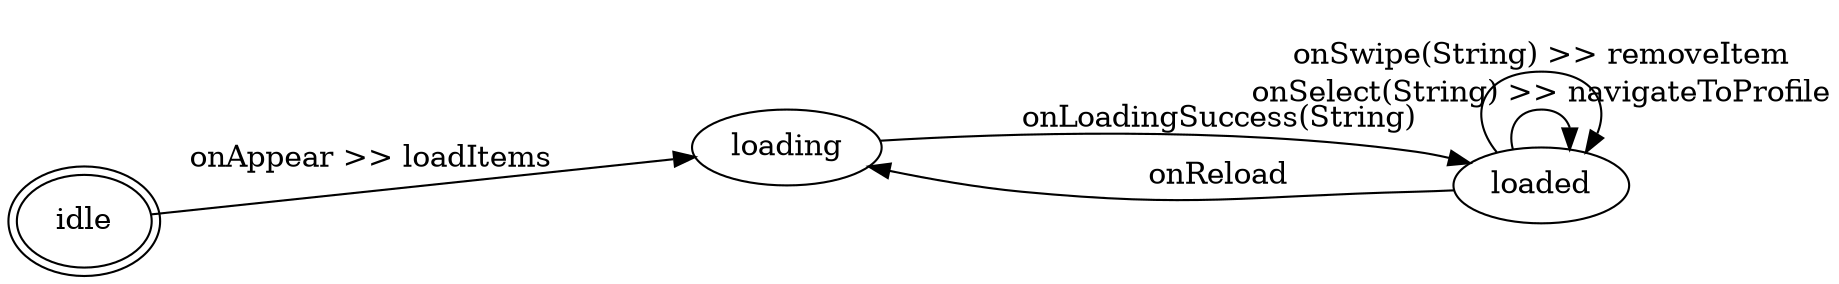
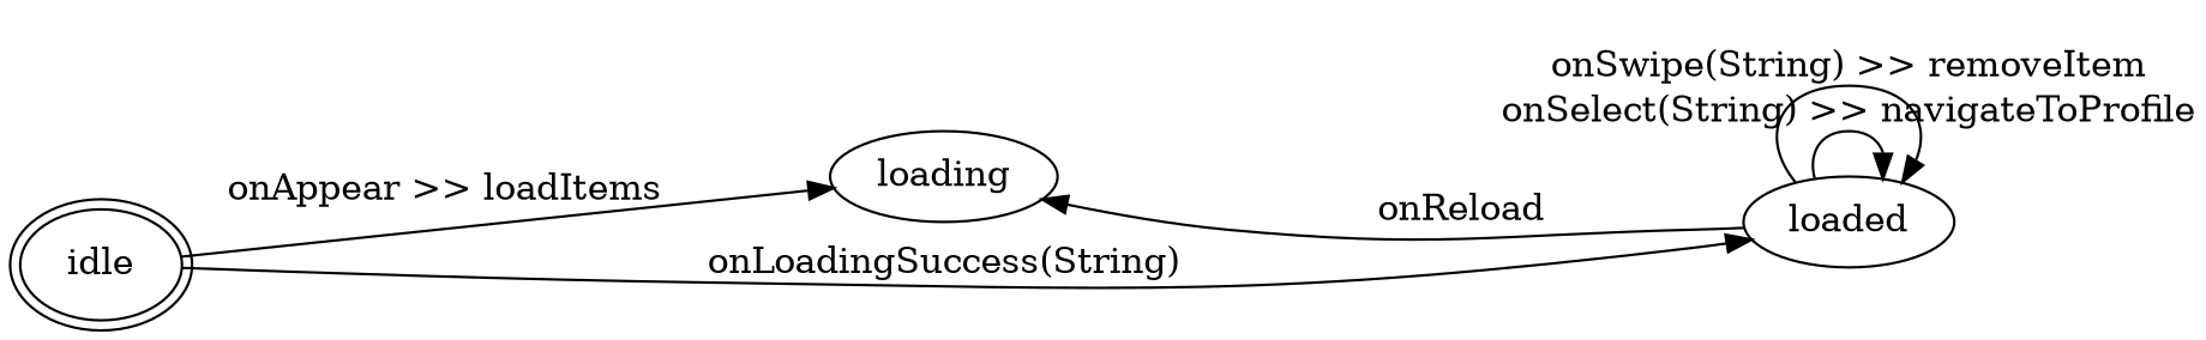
  digraph {
    rankdir=LR
    n1 [label=idle peripheries=2]
    n2 [label=loading]
    n3 [label=loaded]
    n1 -> n2 [label="onAppear >> loadItems"]
-   n2 -> n3 [label="onLoadingSuccess(String)"]
+   n1 -> n3 [label="onLoadingSuccess(String)"]
    n3 -> n2 [label=onReload]
    n3 -> n3 [label="onSelect(String) >> navigateToProfile"]
    n3 -> n3 [label="onSwipe(String) >> removeItem"]
  }
